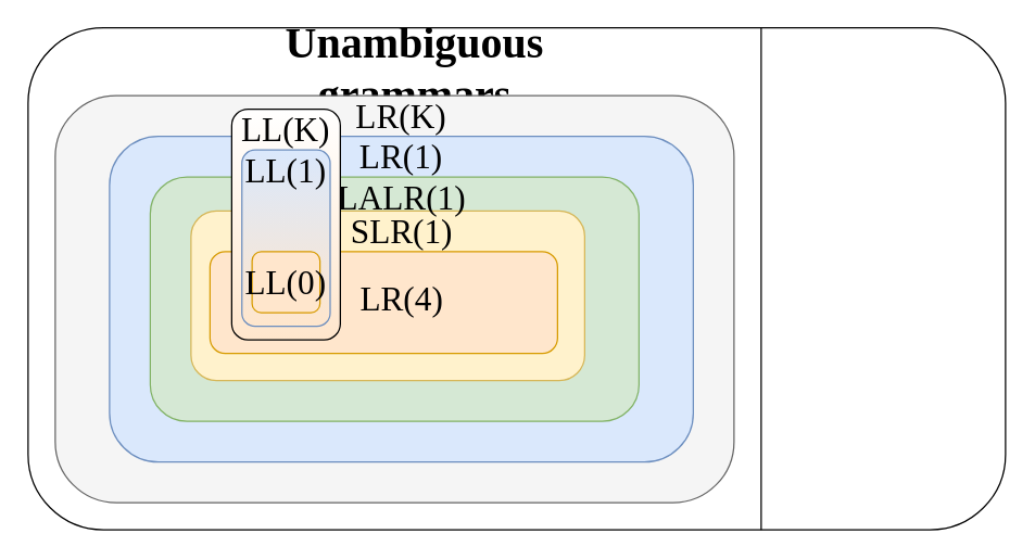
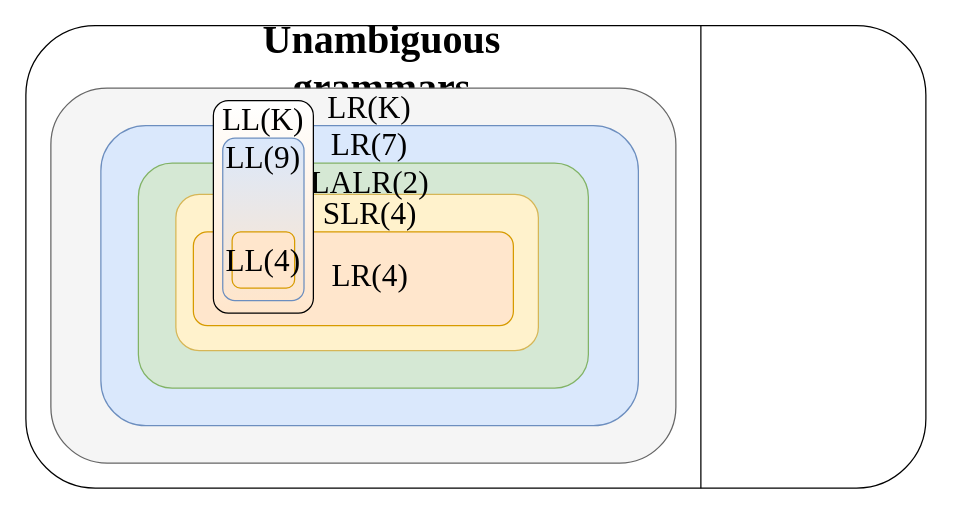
  <mxCell id="0" />
  <mxCell id="1" parent="0" />
  <mxCell id="2" value="" style="rounded=1;whiteSpace=wrap;html=1;" vertex="1" parent="1"><mxGeometry x="20" y="20" width="720" height="370" as="geometry" /></mxCell>
  <mxCell id="3" value="" style="endArrow=none;html=1;rounded=0;entryX=0.75;entryY=0;entryDx=0;entryDy=0;exitX=0.75;exitY=1;exitDx=0;exitDy=0;" edge="1" parent="1" source="2" target="2"><mxGeometry width="50" height="50" relative="1" as="geometry"><mxPoint x="460" y="130" as="sourcePoint" /><mxPoint x="510" y="80" as="targetPoint" /></mxGeometry></mxCell>
  <mxCell id="4" value="Unambiguous grammars" style="text;html=1;strokeColor=none;fillColor=none;align=center;verticalAlign=middle;whiteSpace=wrap;rounded=0;fontFamily=UGent Panno Text;fontSize=32;fontStyle=1" vertex="1" parent="1"><mxGeometry x="140" y="20" width="330" height="60" as="geometry" /></mxCell>
  <mxCell id="5" value="" style="rounded=1;whiteSpace=wrap;html=1;fillColor=#f5f5f5;fontColor=#333333;strokeColor=#666666;" vertex="1" parent="1"><mxGeometry x="40" y="70" width="500" height="300" as="geometry" /></mxCell>
  <mxCell id="6" value="" style="rounded=1;whiteSpace=wrap;html=1;fillColor=#dae8fc;strokeColor=#6c8ebf;" vertex="1" parent="1"><mxGeometry x="80" y="100" width="430" height="240" as="geometry" /></mxCell>
  <mxCell id="7" value="" style="rounded=1;whiteSpace=wrap;html=1;fillColor=#d5e8d4;strokeColor=#82b366;" vertex="1" parent="1"><mxGeometry x="110" y="130" width="360" height="180" as="geometry" /></mxCell>
  <mxCell id="8" value="" style="rounded=1;whiteSpace=wrap;html=1;fillColor=#fff2cc;strokeColor=#d6b656;" vertex="1" parent="1"><mxGeometry x="140" y="155" width="290" height="125" as="geometry" /></mxCell>
  <mxCell id="9" value="LR(K)" style="text;html=1;strokeColor=none;fillColor=none;align=center;verticalAlign=middle;whiteSpace=wrap;rounded=0;fontFamily=UGent Panno Text;fontSize=25;" vertex="1" parent="1"><mxGeometry x="265" y="70" width="60" height="30" as="geometry" /></mxCell>
- <mxCell id="10" value="LR(1)" style="text;html=1;strokeColor=none;fillColor=none;align=center;verticalAlign=middle;whiteSpace=wrap;rounded=0;fontFamily=UGent Panno Text;fontSize=25;" vertex="1" parent="1"><mxGeometry x="265" y="100" width="60" height="30" as="geometry" /></mxCell>
- <mxCell id="11" value="LALR(1)" style="text;html=1;strokeColor=none;fillColor=none;align=center;verticalAlign=middle;whiteSpace=wrap;rounded=0;fontFamily=UGent Panno Text;fontSize=25;" vertex="1" parent="1"><mxGeometry x="252.5" y="130" width="85" height="30" as="geometry" /></mxCell>
- <mxCell id="12" value="SLR(1)" style="text;html=1;strokeColor=none;fillColor=none;align=center;verticalAlign=middle;whiteSpace=wrap;rounded=0;fontFamily=UGent Panno Text;fontSize=25;" vertex="1" parent="1"><mxGeometry x="252.5" y="155" width="85" height="30" as="geometry" /></mxCell>
+ <mxCell id="10" value="LR(7)" style="text;html=1;strokeColor=none;fillColor=none;align=center;verticalAlign=middle;whiteSpace=wrap;rounded=0;fontFamily=UGent Panno Text;fontSize=25;" vertex="1" parent="1"><mxGeometry x="265" y="100" width="60" height="30" as="geometry" /></mxCell>
+ <mxCell id="11" value="LALR(2)" style="text;html=1;strokeColor=none;fillColor=none;align=center;verticalAlign=middle;whiteSpace=wrap;rounded=0;fontFamily=UGent Panno Text;fontSize=25;" vertex="1" parent="1"><mxGeometry x="252.5" y="130" width="85" height="30" as="geometry" /></mxCell>
+ <mxCell id="12" value="SLR(4)" style="text;html=1;strokeColor=none;fillColor=none;align=center;verticalAlign=middle;whiteSpace=wrap;rounded=0;fontFamily=UGent Panno Text;fontSize=25;" vertex="1" parent="1"><mxGeometry x="252.5" y="155" width="85" height="30" as="geometry" /></mxCell>
  <mxCell id="13" value="" style="rounded=1;whiteSpace=wrap;html=1;fillColor=#FFE6CC;strokeColor=#d79b00;" vertex="1" parent="1"><mxGeometry x="154" y="185" width="256" height="75" as="geometry" /></mxCell>
  <mxCell id="14" value="LR(4)" style="text;html=1;strokeColor=none;fillColor=none;align=center;verticalAlign=middle;whiteSpace=wrap;rounded=0;fontFamily=UGent Panno Text;fontSize=25;" vertex="1" parent="1"><mxGeometry x="252.5" y="205" width="85" height="30" as="geometry" /></mxCell>
  <mxCell id="15" value="" style="rounded=1;whiteSpace=wrap;html=1;fontFamily=UGent Panno Text;fontSize=28;gradientColor=#FFE6CC;" vertex="1" parent="1"><mxGeometry x="170" y="80" width="80" height="170" as="geometry" /></mxCell>
  <mxCell id="16" value="" style="rounded=1;whiteSpace=wrap;html=1;fontFamily=UGent Panno Text;fontSize=28;fillColor=#dae8fc;strokeColor=#6c8ebf;gradientColor=#FFE6CC;" vertex="1" parent="1"><mxGeometry x="177.5" y="110" width="65" height="130" as="geometry" /></mxCell>
  <mxCell id="17" value="" style="rounded=1;whiteSpace=wrap;html=1;fontFamily=UGent Panno Text;fontSize=28;fillColor=#ffe6cc;strokeColor=#d79b00;" vertex="1" parent="1"><mxGeometry x="185" y="185" width="50" height="45" as="geometry" /></mxCell>
  <mxCell id="18" value="LL(K)" style="text;html=1;strokeColor=none;fillColor=none;align=center;verticalAlign=middle;whiteSpace=wrap;rounded=0;fontFamily=UGent Panno Text;fontSize=25;" vertex="1" parent="1"><mxGeometry x="180" y="80" width="60" height="30" as="geometry" /></mxCell>
- <mxCell id="19" value="LL(1)" style="text;html=1;strokeColor=none;fillColor=none;align=center;verticalAlign=middle;whiteSpace=wrap;rounded=0;fontFamily=UGent Panno Text;fontSize=25;" vertex="1" parent="1"><mxGeometry x="180" y="110" width="60" height="30" as="geometry" /></mxCell>
- <mxCell id="20" value="LL(0)" style="text;html=1;strokeColor=none;fillColor=none;align=center;verticalAlign=middle;whiteSpace=wrap;rounded=0;fontFamily=UGent Panno Text;fontSize=25;" vertex="1" parent="1"><mxGeometry x="180" y="192.5" width="60" height="30" as="geometry" /></mxCell>
+ <mxCell id="19" value="LL(9)" style="text;html=1;strokeColor=none;fillColor=none;align=center;verticalAlign=middle;whiteSpace=wrap;rounded=0;fontFamily=UGent Panno Text;fontSize=25;" vertex="1" parent="1"><mxGeometry x="180" y="110" width="60" height="30" as="geometry" /></mxCell>
+ <mxCell id="20" value="LL(4)" style="text;html=1;strokeColor=none;fillColor=none;align=center;verticalAlign=middle;whiteSpace=wrap;rounded=0;fontFamily=UGent Panno Text;fontSize=25;" vertex="1" parent="1"><mxGeometry x="180" y="192.5" width="60" height="30" as="geometry" /></mxCell>
